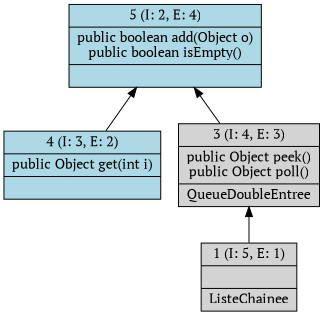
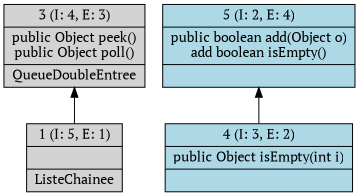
  digraph {
    fontname="PT Serif"
    rankdir=BT
    node [fontname="PT Serif" shape=record style=filled]
    edge [fontname="PT Serif"]
    n1 [label="{3 (I: 4, E: 3)|public Object peek()\npublic Object poll()\n|QueueDoubleEntree\n}"]
-   n2 [fillcolor=lightblue label="{5 (I: 2, E: 4)|public boolean add(Object o)\npublic boolean isEmpty()\n|}"]
+   n2 [fillcolor=lightblue label="{5 (I: 2, E: 4)|public boolean add(Object o)\nadd boolean isEmpty()\n|}"]
    n3 [label="{1 (I: 5, E: 1)||ListeChainee\n}"]
-   n4 [fillcolor=lightblue label="{4 (I: 3, E: 2)|public Object get(int i)\n|}"]
-   n1 -> n2
+   n4 [fillcolor=lightblue label="{4 (I: 3, E: 2)|public Object isEmpty(int i)\n|}"]
    n3 -> n1
    n4 -> n2
  }
